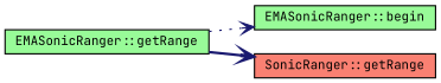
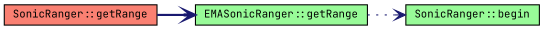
  digraph {
    fontname="JetBrains Mono"
    rankdir=LR
    node [color=black fillcolor=palegreen fontname="JetBrains Mono" fontsize=10 shape=record style=filled]
    edge [arrowhead=vee color=midnightblue fontname="JetBrains Mono" fontsize=10 labelfontname=Helvetica labelfontsize=10]
    n1 [fontcolor=black height=0.2 label="EMASonicRanger::getRange" width=0.4]
-   n2 [height=0.2 label="EMASonicRanger::begin" width=0.4]
+   n2 [height=0.2 label="SonicRanger::begin" width=0.4]
    n3 [fillcolor=salmon height=0.2 label="SonicRanger::getRange" width=0.4]
    n1 -> n2 [style=dotted]
-   n1 -> n3 [style=bold]
+   n3 -> n1 [style=bold]
  }
